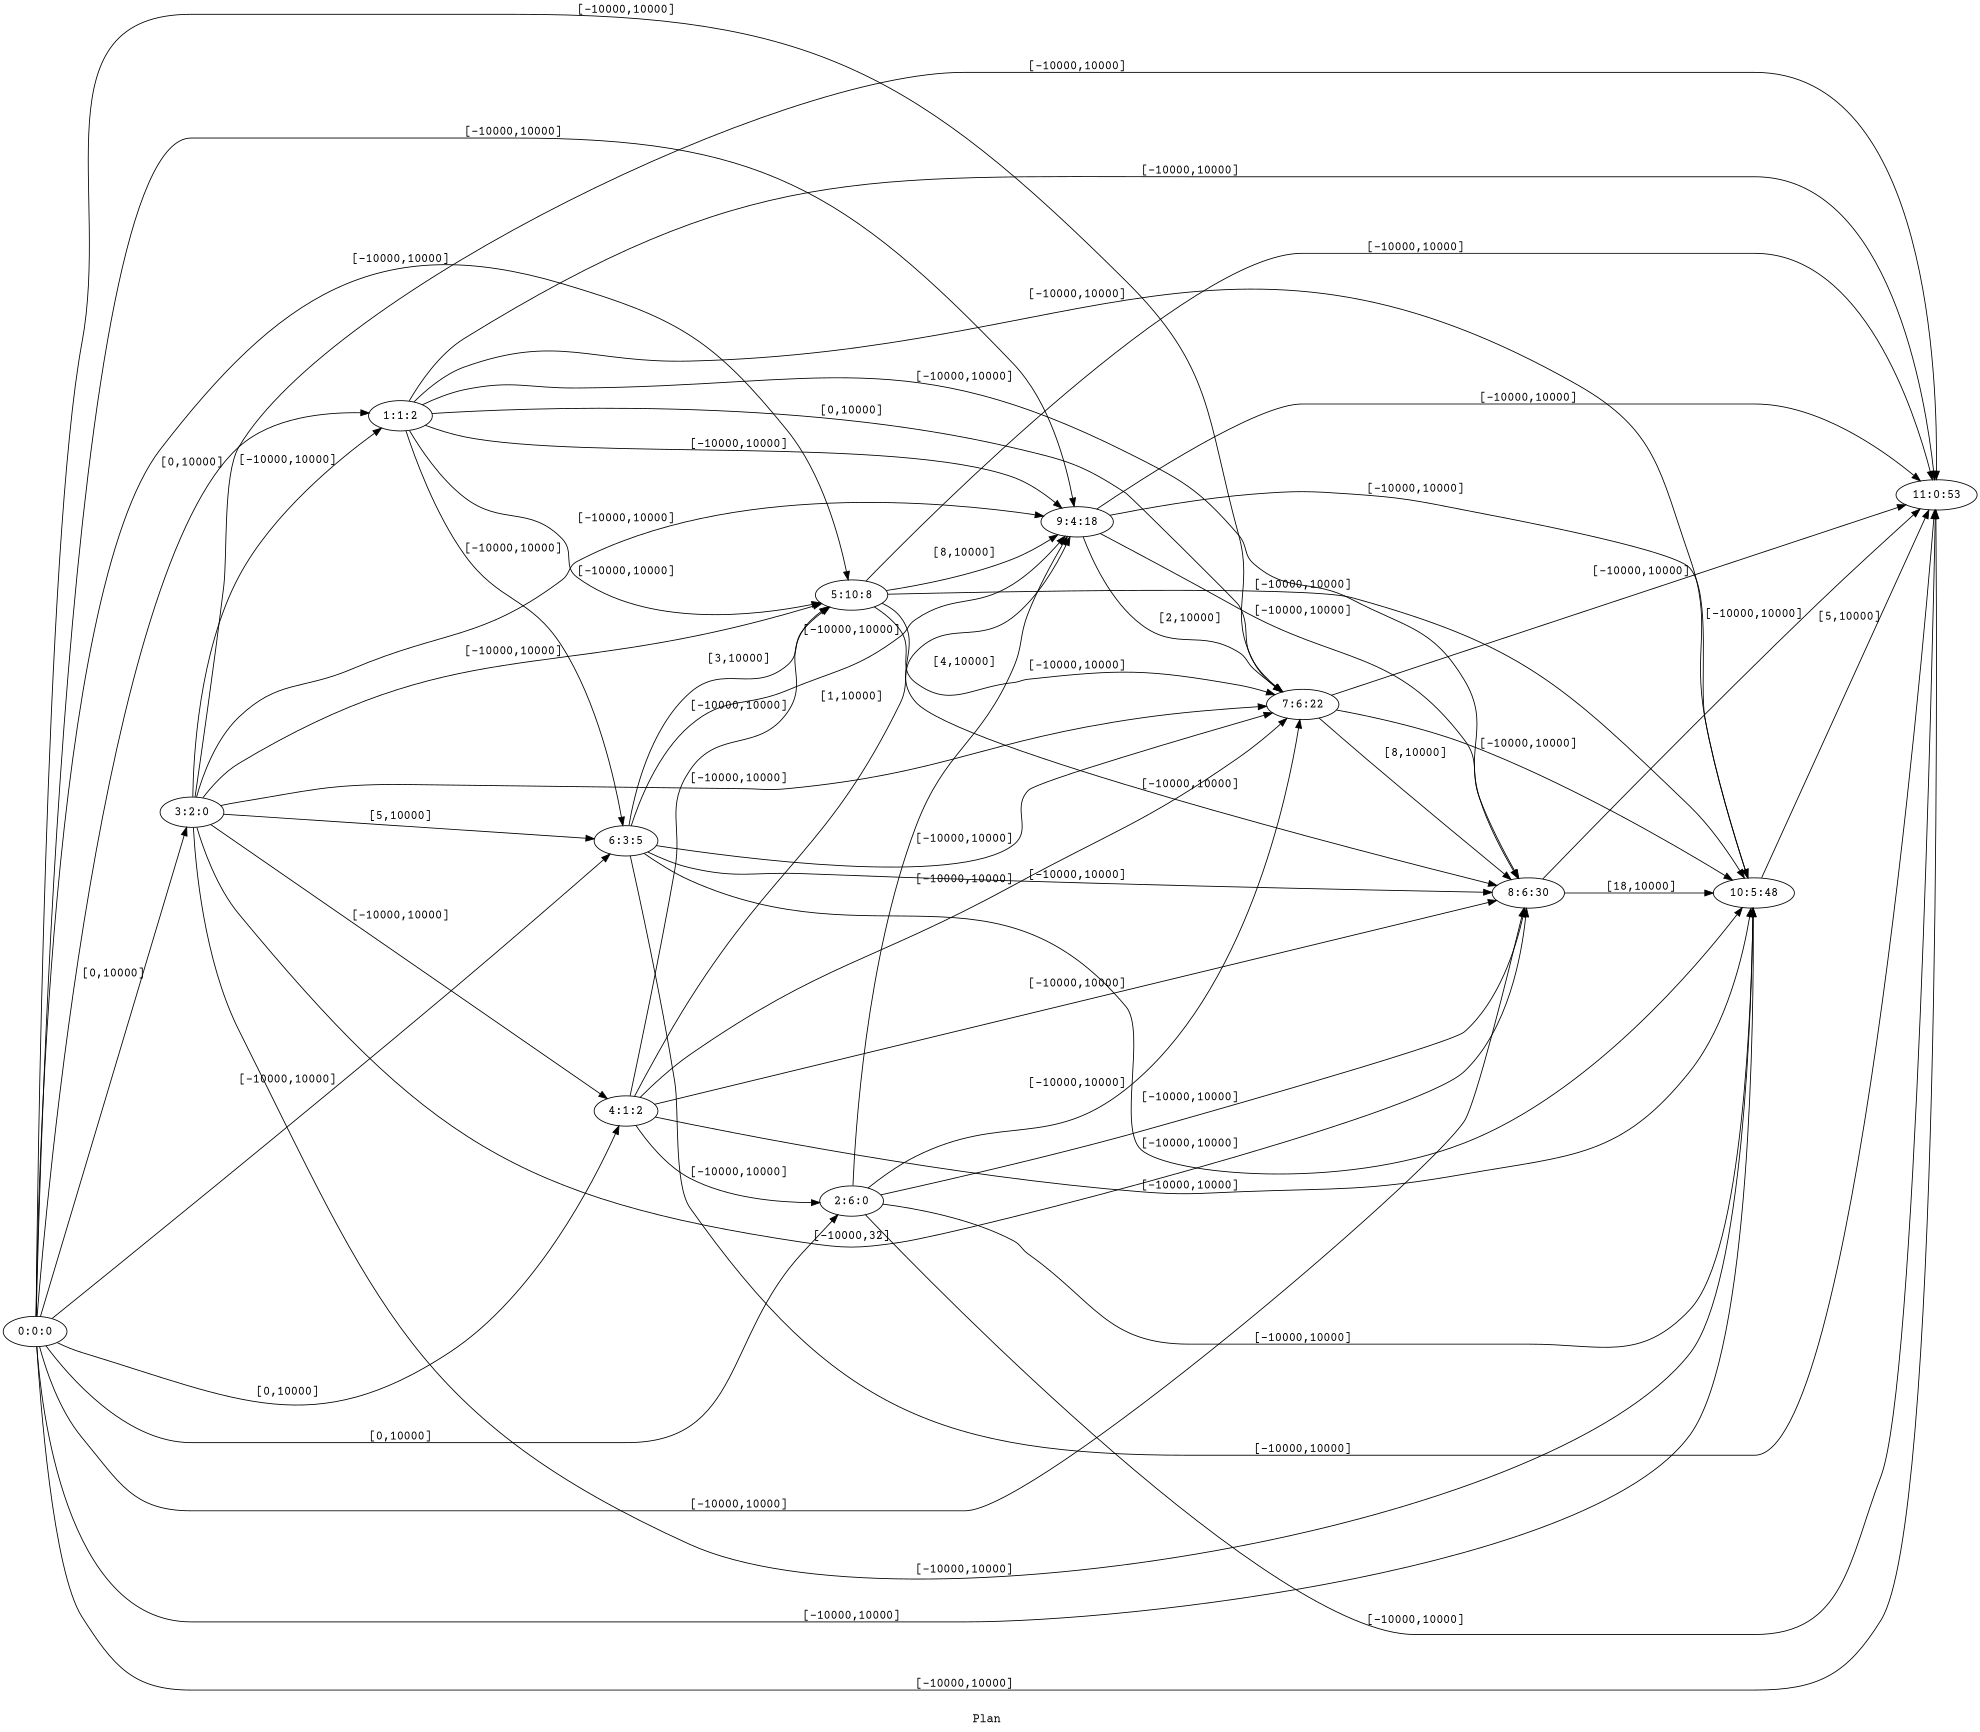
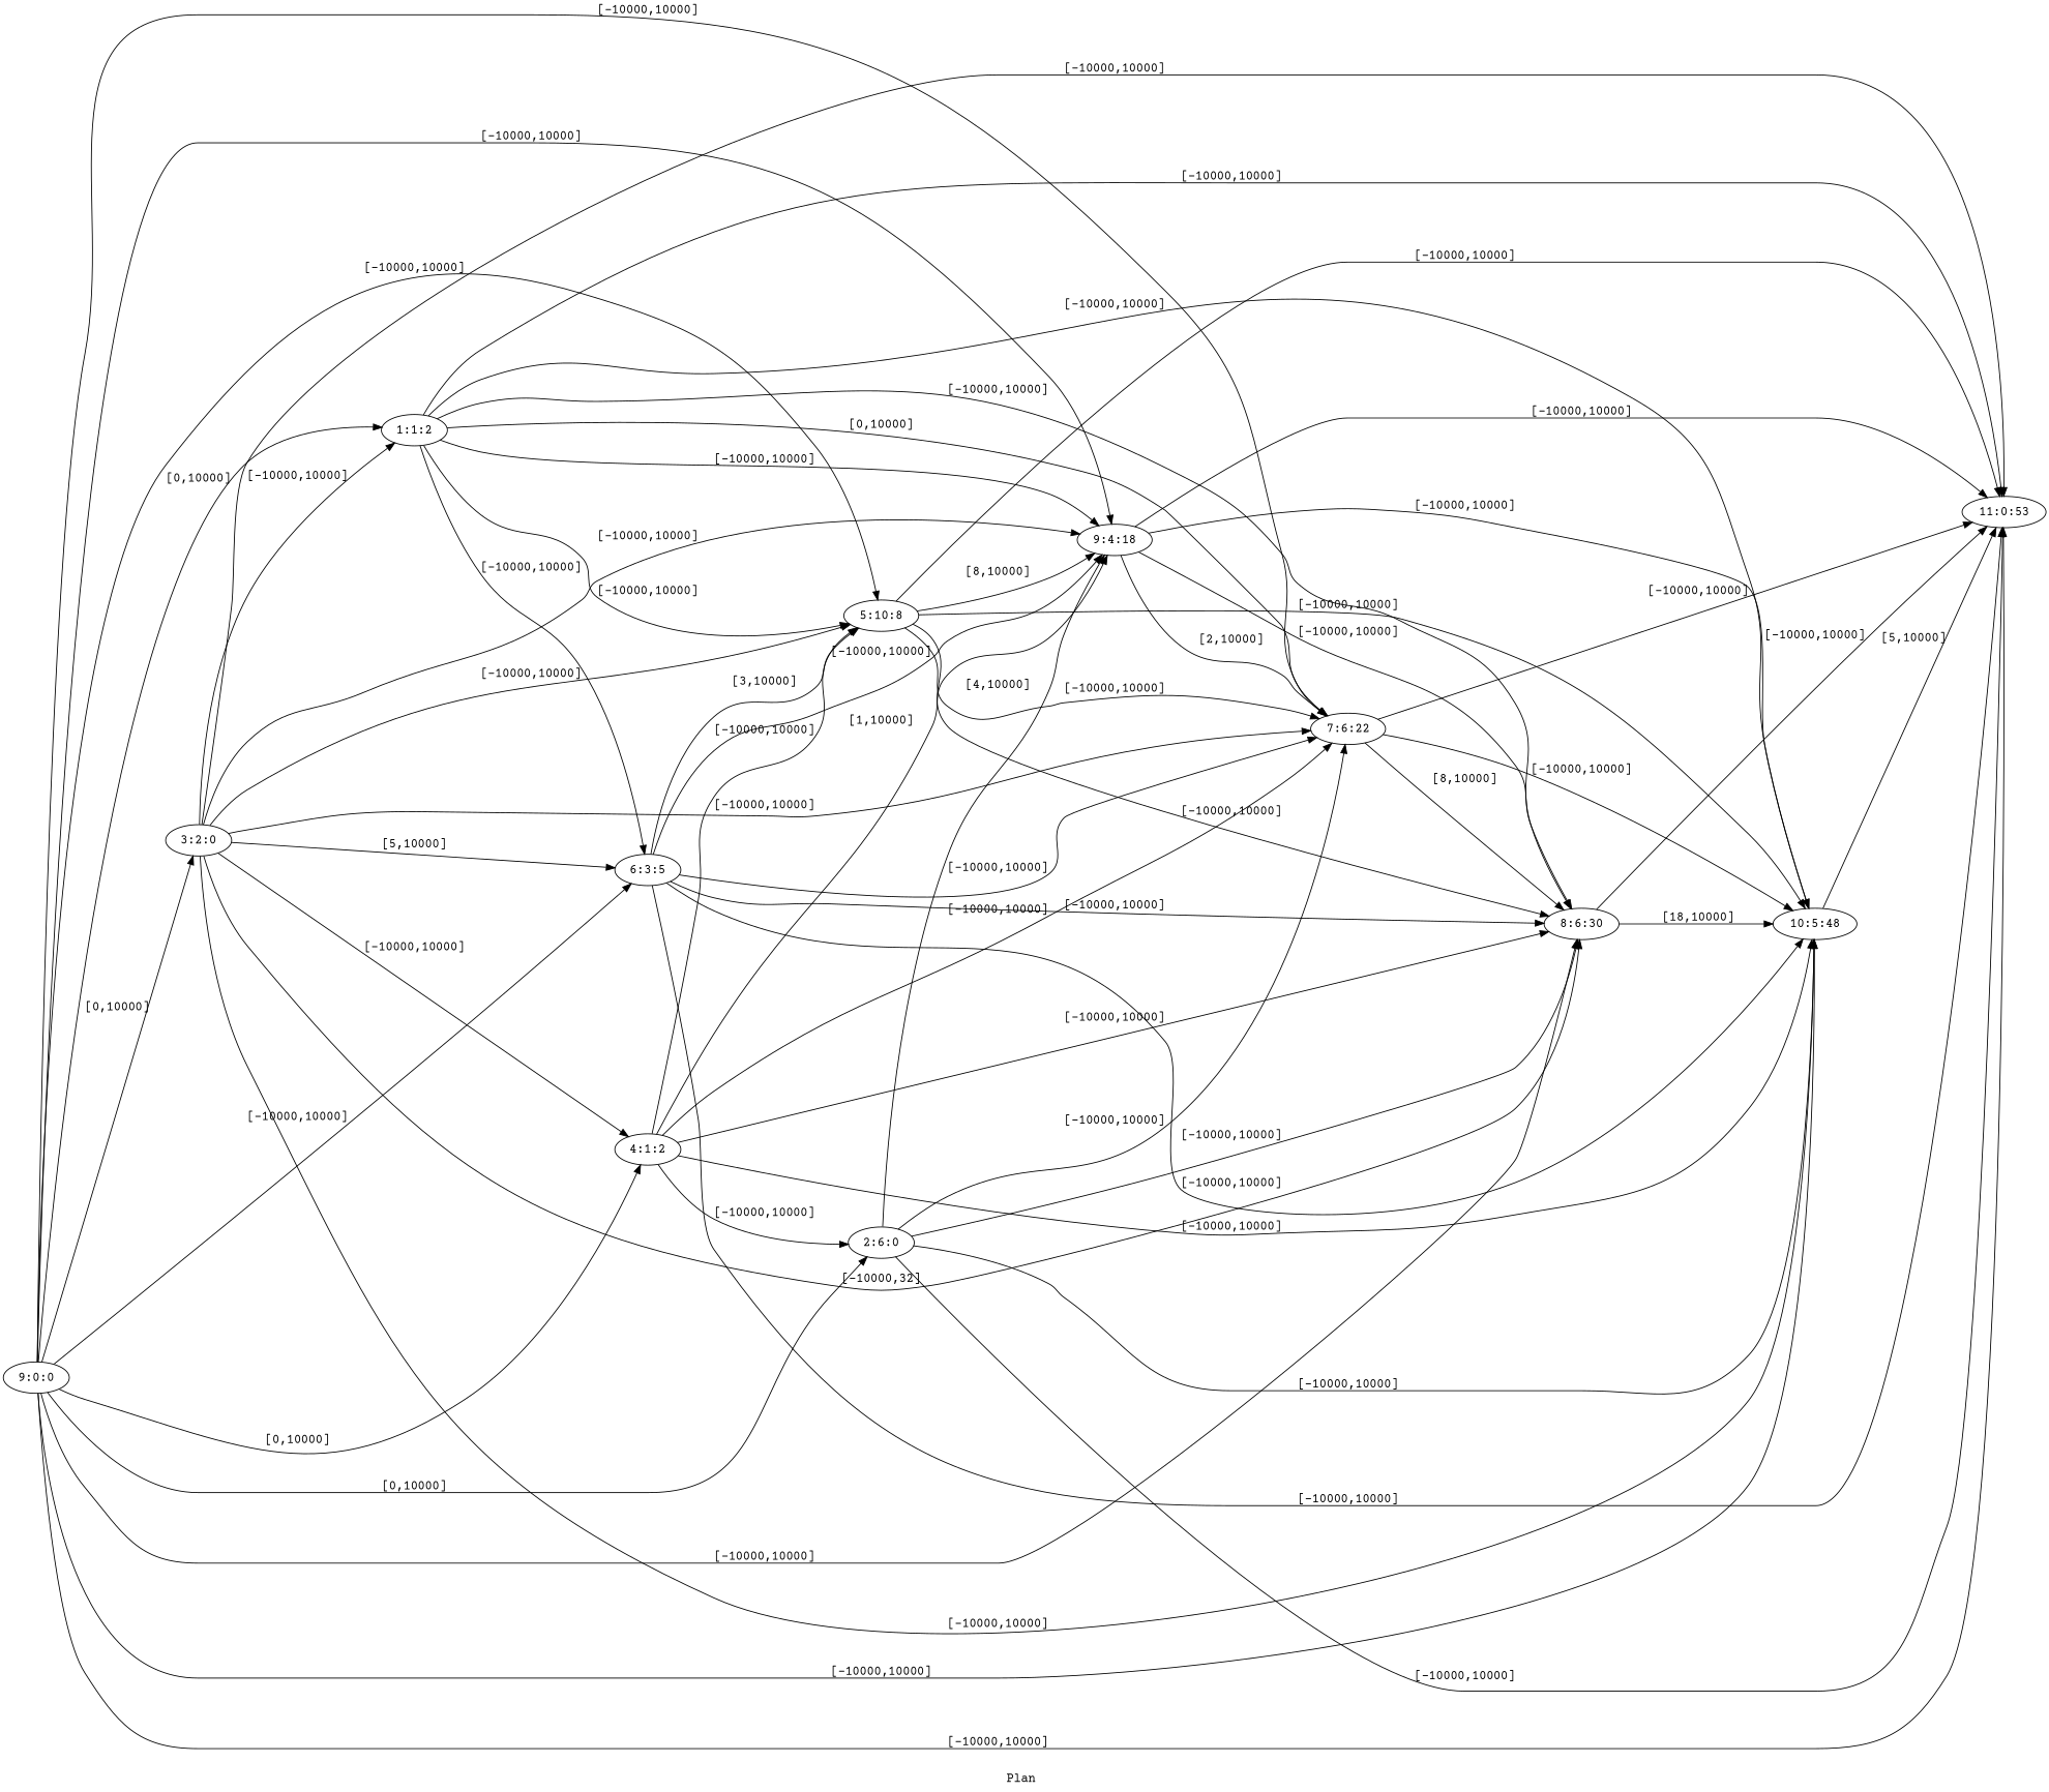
  digraph {
    fldt=0.307514
    fontname="Courier Prime"
    label="Plan "
    nodesep=.45
    rankdir=LR
    node [fontname="Courier Prime"]
    edge [fontname="Courier Prime"]
-   "0:0:0"
+   "0:0:0" [label="9:0:0"]
    "1:1:2"
    "2:6:0"
    "3:2:0"
    "4:1:2"
    "5:10:8"
    "6:3:5"
    "7:6:22"
    "8:6:30"
    "9:4:18"
    "10:5:48"
    "11:0:53"
    "0:0:0" -> "1:1:2" [label="[0,10000]"]
    "0:0:0" -> "2:6:0" [label="[0,10000]"]
    "0:0:0" -> "3:2:0" [label="[0,10000]"]
    "0:0:0" -> "4:1:2" [label="[0,10000]"]
    "0:0:0" -> "5:10:8" [label="[-10000,10000]"]
    "0:0:0" -> "6:3:5" [label="[-10000,10000]"]
    "0:0:0" -> "7:6:22" [label="[-10000,10000]"]
    "0:0:0" -> "8:6:30" [label="[-10000,10000]"]
    "0:0:0" -> "9:4:18" [label="[-10000,10000]"]
    "0:0:0" -> "10:5:48" [label="[-10000,10000]"]
    "0:0:0" -> "11:0:53" [label="[-10000,10000]"]
    "1:1:2" -> "5:10:8" [label="[-10000,10000]"]
    "1:1:2" -> "6:3:5" [label="[-10000,10000]"]
    "1:1:2" -> "7:6:22" [label="[0,10000]"]
    "1:1:2" -> "8:6:30" [label="[-10000,10000]"]
    "1:1:2" -> "9:4:18" [label="[-10000,10000]"]
    "1:1:2" -> "10:5:48" [label="[-10000,10000]"]
    "1:1:2" -> "11:0:53" [label="[-10000,10000]"]
    "2:6:0" -> "7:6:22" [label="[-10000,10000]"]
    "2:6:0" -> "8:6:30" [label="[-10000,10000]"]
    "2:6:0" -> "9:4:18" [label="[4,10000]"]
    "2:6:0" -> "10:5:48" [label="[-10000,10000]"]
    "2:6:0" -> "11:0:53" [label="[-10000,10000]"]
    "3:2:0" -> "1:1:2" [label="[-10000,10000]"]
    "3:2:0" -> "4:1:2" [label="[-10000,10000]"]
    "3:2:0" -> "5:10:8" [label="[-10000,10000]"]
    "3:2:0" -> "6:3:5" [label="[5,10000]"]
    "3:2:0" -> "7:6:22" [label="[-10000,10000]"]
    "3:2:0" -> "8:6:30" [label="[-10000,32]"]
    "3:2:0" -> "9:4:18" [label="[-10000,10000]"]
    "3:2:0" -> "10:5:48" [label="[-10000,10000]"]
    "3:2:0" -> "11:0:53" [label="[-10000,10000]"]
    "4:1:2" -> "2:6:0" [label="[-10000,10000]"]
    "4:1:2" -> "5:10:8" [label="[-10000,10000]"]
    "4:1:2" -> "7:6:22" [label="[-10000,10000]"]
    "4:1:2" -> "8:6:30" [label="[-10000,10000]"]
    "4:1:2" -> "9:4:18" [label="[1,10000]"]
    "4:1:2" -> "10:5:48" [label="[-10000,10000]"]
    "5:10:8" -> "7:6:22" [label="[-10000,10000]"]
    "5:10:8" -> "8:6:30" [label="[-10000,10000]"]
    "5:10:8" -> "9:4:18" [label="[8,10000]"]
    "5:10:8" -> "10:5:48" [label="[-10000,10000]"]
    "5:10:8" -> "11:0:53" [label="[-10000,10000]"]
    "6:3:5" -> "5:10:8" [label="[3,10000]"]
    "6:3:5" -> "7:6:22" [label="[-10000,10000]"]
    "6:3:5" -> "8:6:30" [label="[-10000,10000]"]
    "6:3:5" -> "9:4:18" [label="[-10000,10000]"]
    "6:3:5" -> "10:5:48" [label="[-10000,10000]"]
    "6:3:5" -> "11:0:53" [label="[-10000,10000]"]
    "7:6:22" -> "8:6:30" [label="[8,10000]"]
    "7:6:22" -> "10:5:48" [label="[-10000,10000]"]
    "7:6:22" -> "11:0:53" [label="[-10000,10000]"]
    "8:6:30" -> "10:5:48" [label="[18,10000]"]
    "8:6:30" -> "11:0:53" [label="[-10000,10000]"]
    "9:4:18" -> "7:6:22" [label="[2,10000]"]
    "9:4:18" -> "8:6:30" [label="[-10000,10000]"]
    "9:4:18" -> "10:5:48" [label="[-10000,10000]"]
    "9:4:18" -> "11:0:53" [label="[-10000,10000]"]
    "10:5:48" -> "11:0:53" [label="[5,10000]"]
  }
